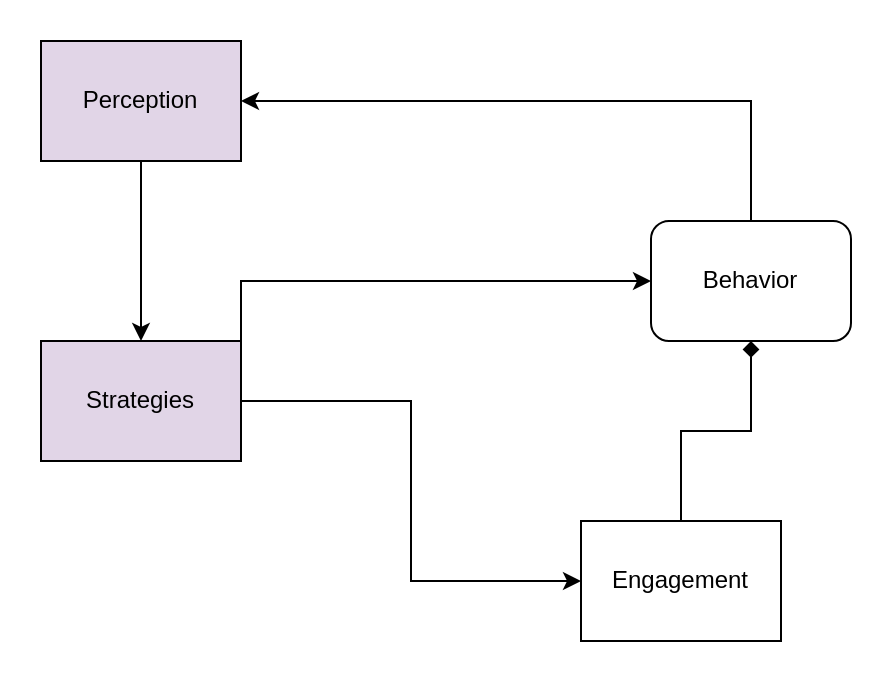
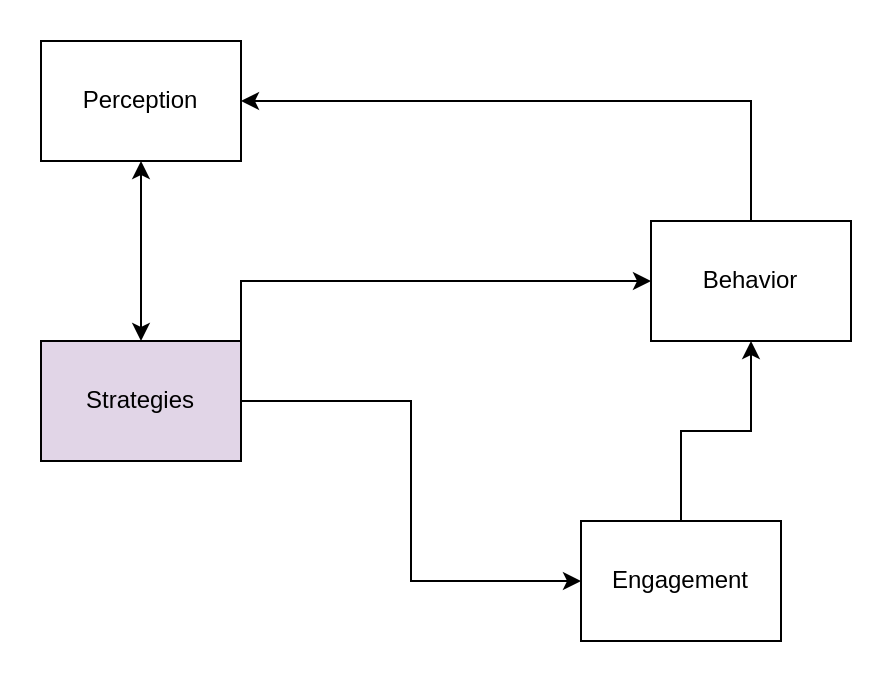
  <mxCell id="0" />
  <mxCell id="1" parent="0" />
- <mxCell id="2" value="Perception" style="rounded=0;whiteSpace=wrap;html=1;fillColor=#e1d5e7;" parent="1" vertex="1"><mxGeometry x="20" y="20" width="100" height="60" as="geometry" /></mxCell>
+ <mxCell id="2" value="Perception" style="rounded=0;whiteSpace=wrap;html=1;" parent="1" vertex="1"><mxGeometry x="20" y="20" width="100" height="60" as="geometry" /></mxCell>
  <mxCell id="3" style="edgeStyle=orthogonalEdgeStyle;rounded=0;orthogonalLoop=1;jettySize=auto;html=1;entryX=1;entryY=0.5;entryDx=0;entryDy=0;exitX=0.5;exitY=0;exitDx=0;exitDy=0;" parent="1" source="4" target="2" edge="1"><mxGeometry relative="1" as="geometry"><mxPoint x="350" y="60" as="sourcePoint" /></mxGeometry></mxCell>
- <mxCell id="4" value="Behavior" style="whiteSpace=wrap;html=1;rounded=1;" parent="1" vertex="1"><mxGeometry x="325" y="110" width="100" height="60" as="geometry" /></mxCell>
+ <mxCell id="4" value="Behavior" style="rounded=0;whiteSpace=wrap;html=1;" parent="1" vertex="1"><mxGeometry x="325" y="110" width="100" height="60" as="geometry" /></mxCell>
  <mxCell id="5" style="edgeStyle=orthogonalEdgeStyle;rounded=0;orthogonalLoop=1;jettySize=auto;html=1;entryX=0;entryY=0.5;entryDx=0;entryDy=0;" edge="1" parent="1" source="6" target="8"><mxGeometry relative="1" as="geometry" /></mxCell>
  <mxCell id="6" value="Strategies" style="rounded=0;whiteSpace=wrap;html=1;fillColor=#e1d5e7;" parent="1" vertex="1"><mxGeometry x="20" y="170" width="100" height="60" as="geometry" /></mxCell>
- <mxCell id="7" style="edgeStyle=orthogonalEdgeStyle;rounded=0;orthogonalLoop=1;jettySize=auto;html=1;entryX=0.5;entryY=1;entryDx=0;entryDy=0;endArrow=diamond;" edge="1" parent="1" source="8" target="4"><mxGeometry relative="1" as="geometry" /></mxCell>
+ <mxCell id="7" style="edgeStyle=orthogonalEdgeStyle;rounded=0;orthogonalLoop=1;jettySize=auto;html=1;entryX=0.5;entryY=1;entryDx=0;entryDy=0;" edge="1" parent="1" source="8" target="4"><mxGeometry relative="1" as="geometry" /></mxCell>
  <mxCell id="8" value="Engagement" style="rounded=0;whiteSpace=wrap;html=1;" vertex="1" parent="1"><mxGeometry x="290" y="260" width="100" height="60" as="geometry" /></mxCell>
- <mxCell id="9" value="" style="endArrow=none;startArrow=classic;html=1;rounded=0;entryX=0.5;entryY=1;entryDx=0;entryDy=0;exitX=0.5;exitY=0;exitDx=0;exitDy=0;" edge="1" parent="1" source="6" target="2"><mxGeometry width="50" height="50" relative="1" as="geometry"><mxPoint x="40" y="140" as="sourcePoint" /><mxPoint x="90" y="90" as="targetPoint" /></mxGeometry></mxCell>
+ <mxCell id="9" value="" style="endArrow=classic;startArrow=classic;html=1;rounded=0;entryX=0.5;entryY=1;entryDx=0;entryDy=0;exitX=0.5;exitY=0;exitDx=0;exitDy=0;" edge="1" parent="1" source="6" target="2"><mxGeometry width="50" height="50" relative="1" as="geometry"><mxPoint x="40" y="140" as="sourcePoint" /><mxPoint x="90" y="90" as="targetPoint" /></mxGeometry></mxCell>
  <mxCell id="10" value="" style="endArrow=classic;html=1;rounded=0;entryX=0;entryY=0.5;entryDx=0;entryDy=0;exitX=1;exitY=0;exitDx=0;exitDy=0;" edge="1" parent="1" source="6" target="4"><mxGeometry width="50" height="50" relative="1" as="geometry"><mxPoint x="190" y="160" as="sourcePoint" /><mxPoint x="240" y="110" as="targetPoint" /><Array as="points"><mxPoint x="120" y="140" /></Array></mxGeometry></mxCell>
